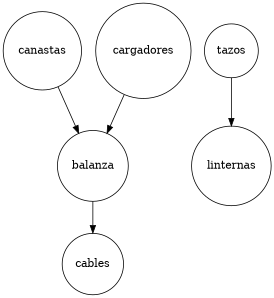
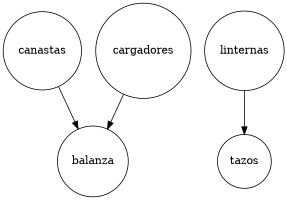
  digraph {
    node [shape=circle]
    n1 [label=canastas]
    n2 [label=balanza]
-   n3 [label=cables]
    n4 [label=linternas]
    n5 [label=tazos]
    n6 [label=cargadores]
    n1 -> n2
-   n2 -> n3
-   n5 -> n4
+   n4 -> n5
    n6 -> n2
  }
